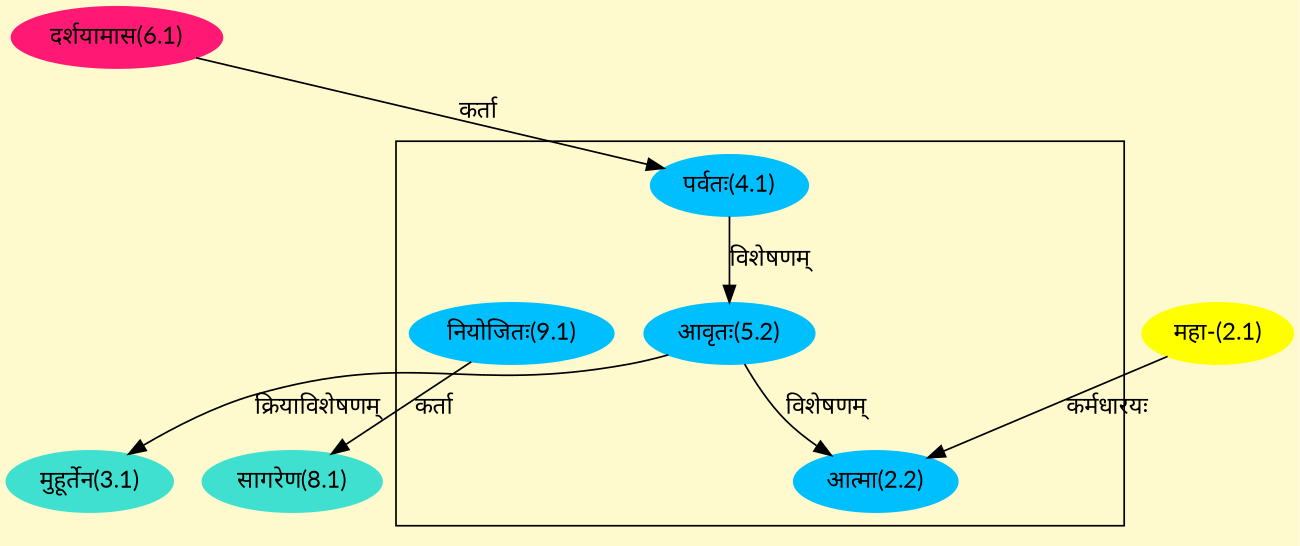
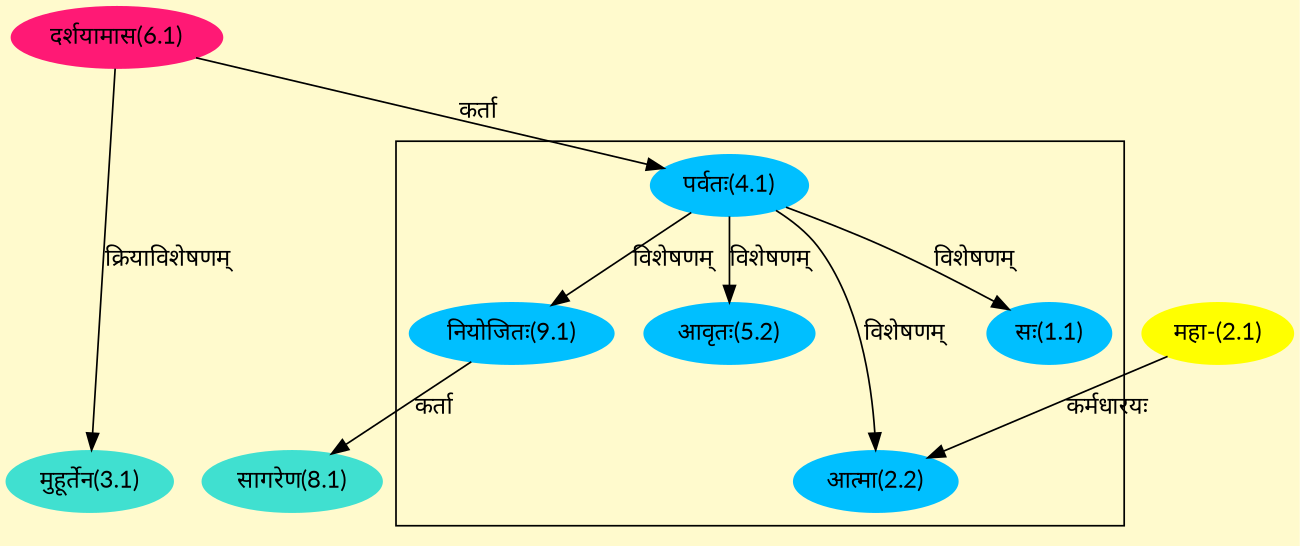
  digraph {
    bgcolor=lemonchiffon1
    compound=true
    fontname=Lato
    rankdir=BT
    node [color="#00BFFF" fontname=Lato style=filled]
    edge [dir=back fontname=Lato]
+   n1 [label="सः(1.1)"]
    n2 [label="पर्वतः(4.1)"]
    n3 [label="आत्मा(2.2)"]
    n4 [label="आवृतः(5.2)"]
    n5 [label="नियोजितः(9.1)"]
    n6 [color="#FF1975" label="दर्शयामास(6.1)"]
    n7 [color="#FFFF00" label="महा-(2.1)"]
    n8 [color="#40E0D0" label="मुहूर्तेन(3.1)"]
    n9 [color="#40E0D0" label="सागरेण(8.1)"]
    subgraph cluster_1 {
+     n1
      n2
      n3
      n4
      n5
    }
+   n1 -> n2 [label="विशेषणम्"]
    n2 -> n6 [label="कर्ता"]
-   n3 -> n4 [label="विशेषणम्"]
+   n3 -> n2 [label="विशेषणम्"]
    n3 -> n7 [label="कर्मधारयः"]
    n4 -> n2 [label="विशेषणम्"]
-   n8 -> n4 [label="क्रियाविशेषणम्"]
+   n5 -> n2 [label="विशेषणम्"]
+   n8 -> n6 [label="क्रियाविशेषणम्"]
    n9 -> n5 [label="कर्ता"]
  }
